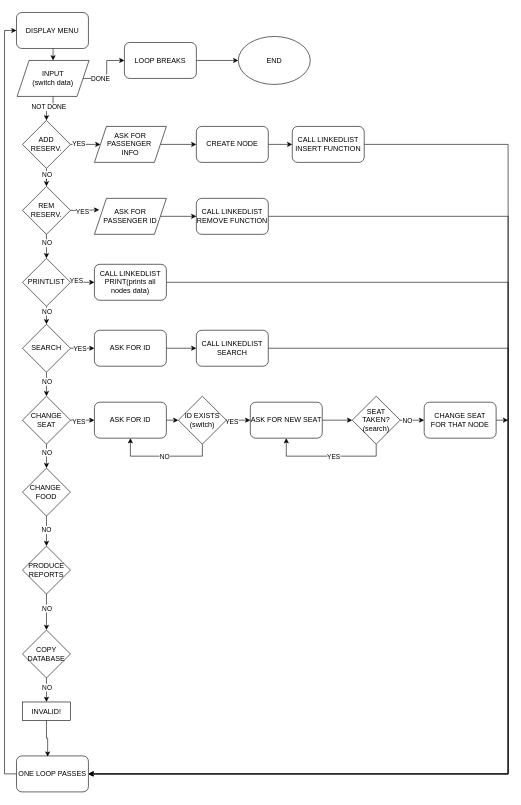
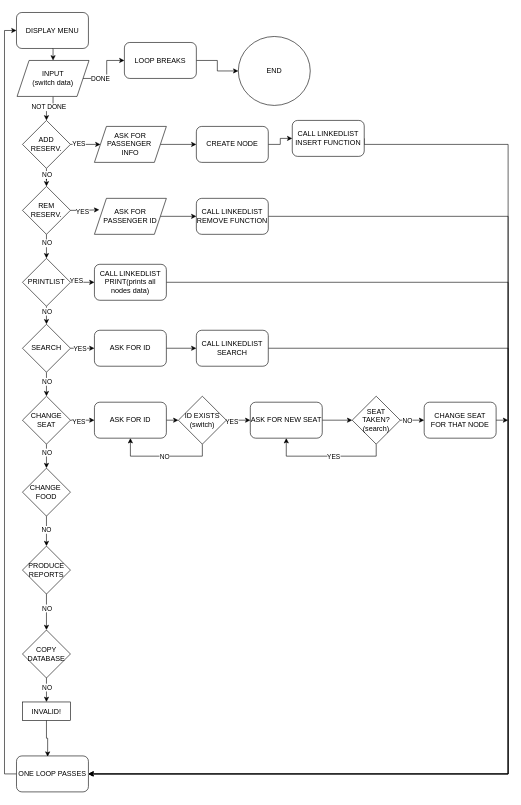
  <mxCell id="0" />
  <mxCell id="1" parent="0" />
  <mxCell id="2" style="edgeStyle=orthogonalEdgeStyle;rounded=0;orthogonalLoop=1;jettySize=auto;html=1;exitX=0.5;exitY=1;exitDx=0;exitDy=0;entryX=0.5;entryY=0;entryDx=0;entryDy=0;" edge="1" parent="1" source="3" target="8"><mxGeometry relative="1" as="geometry" /></mxCell>
  <mxCell id="3" value="DISPLAY MENU" style="rounded=1;whiteSpace=wrap;html=1;" vertex="1" parent="1"><mxGeometry x="20" y="20" width="120" height="60" as="geometry" /></mxCell>
  <mxCell id="4" style="edgeStyle=orthogonalEdgeStyle;rounded=0;orthogonalLoop=1;jettySize=auto;html=1;exitX=0.5;exitY=1;exitDx=0;exitDy=0;entryX=0.5;entryY=0;entryDx=0;entryDy=0;" edge="1" parent="1" source="8" target="13"><mxGeometry relative="1" as="geometry" /></mxCell>
  <mxCell id="5" value="NOT DONE" style="edgeLabel;html=1;align=center;verticalAlign=middle;resizable=0;points=[];" vertex="1" connectable="0" parent="4"><mxGeometry x="0.108" y="-3" relative="1" as="geometry"><mxPoint as="offset" /></mxGeometry></mxCell>
  <mxCell id="6" style="edgeStyle=orthogonalEdgeStyle;rounded=0;orthogonalLoop=1;jettySize=auto;html=1;exitX=1;exitY=0.5;exitDx=0;exitDy=0;entryX=0;entryY=0.5;entryDx=0;entryDy=0;" edge="1" parent="1" source="8" target="46"><mxGeometry relative="1" as="geometry" /></mxCell>
  <mxCell id="7" value="DONE" style="edgeLabel;html=1;align=center;verticalAlign=middle;resizable=0;points=[];" vertex="1" connectable="0" parent="6"><mxGeometry x="-0.436" y="1" relative="1" as="geometry"><mxPoint as="offset" /></mxGeometry></mxCell>
  <mxCell id="8" value="INPUT&lt;div&gt;(switch data)&lt;/div&gt;" style="shape=parallelogram;perimeter=parallelogramPerimeter;whiteSpace=wrap;html=1;fixedSize=1;" vertex="1" parent="1"><mxGeometry x="21" y="100" width="120" height="60" as="geometry" /></mxCell>
  <mxCell id="9" style="edgeStyle=orthogonalEdgeStyle;rounded=0;orthogonalLoop=1;jettySize=auto;html=1;exitX=0.5;exitY=1;exitDx=0;exitDy=0;" edge="1" parent="1" source="13" target="16"><mxGeometry relative="1" as="geometry" /></mxCell>
  <mxCell id="10" value="NO" style="edgeLabel;html=1;align=center;verticalAlign=middle;resizable=0;points=[];" vertex="1" connectable="0" parent="9"><mxGeometry x="0.198" relative="1" as="geometry"><mxPoint as="offset" /></mxGeometry></mxCell>
  <mxCell id="11" style="edgeStyle=orthogonalEdgeStyle;rounded=0;orthogonalLoop=1;jettySize=auto;html=1;exitX=1;exitY=0.5;exitDx=0;exitDy=0;entryX=0;entryY=0.5;entryDx=0;entryDy=0;" edge="1" parent="1" source="13" target="49"><mxGeometry relative="1" as="geometry" /></mxCell>
  <mxCell id="12" value="YES" style="edgeLabel;html=1;align=center;verticalAlign=middle;resizable=0;points=[];" vertex="1" connectable="0" parent="11"><mxGeometry x="-0.461" y="2" relative="1" as="geometry"><mxPoint as="offset" /></mxGeometry></mxCell>
  <mxCell id="13" value="ADD&lt;div&gt;RESERV.&lt;/div&gt;" style="rhombus;whiteSpace=wrap;html=1;" vertex="1" parent="1"><mxGeometry x="30" y="200" width="80" height="80" as="geometry" /></mxCell>
  <mxCell id="14" style="edgeStyle=orthogonalEdgeStyle;rounded=0;orthogonalLoop=1;jettySize=auto;html=1;exitX=0.5;exitY=1;exitDx=0;exitDy=0;" edge="1" parent="1" source="16" target="21"><mxGeometry relative="1" as="geometry" /></mxCell>
  <mxCell id="15" value="NO" style="edgeLabel;html=1;align=center;verticalAlign=middle;resizable=0;points=[];" vertex="1" connectable="0" parent="14"><mxGeometry x="-0.308" relative="1" as="geometry"><mxPoint as="offset" /></mxGeometry></mxCell>
  <mxCell id="16" value="&lt;div&gt;REM&lt;/div&gt;&lt;div&gt;RESERV.&lt;/div&gt;" style="rhombus;whiteSpace=wrap;html=1;" vertex="1" parent="1"><mxGeometry x="30" y="310" width="80" height="80" as="geometry" /></mxCell>
  <mxCell id="17" style="edgeStyle=orthogonalEdgeStyle;rounded=0;orthogonalLoop=1;jettySize=auto;html=1;exitX=0.5;exitY=1;exitDx=0;exitDy=0;entryX=0.5;entryY=0;entryDx=0;entryDy=0;" edge="1" parent="1" source="21" target="26"><mxGeometry relative="1" as="geometry" /></mxCell>
  <mxCell id="18" value="NO" style="edgeLabel;html=1;align=center;verticalAlign=middle;resizable=0;points=[];" vertex="1" connectable="0" parent="17"><mxGeometry x="-0.498" relative="1" as="geometry"><mxPoint as="offset" /></mxGeometry></mxCell>
  <mxCell id="19" style="edgeStyle=orthogonalEdgeStyle;rounded=0;orthogonalLoop=1;jettySize=auto;html=1;exitX=1;exitY=0.5;exitDx=0;exitDy=0;" edge="1" parent="1" source="21" target="61"><mxGeometry relative="1" as="geometry" /></mxCell>
  <mxCell id="20" value="YES" style="edgeLabel;html=1;align=center;verticalAlign=middle;resizable=0;points=[];" vertex="1" connectable="0" parent="19"><mxGeometry x="-0.537" y="4" relative="1" as="geometry"><mxPoint as="offset" /></mxGeometry></mxCell>
  <mxCell id="21" value="PRINTLIST" style="rhombus;whiteSpace=wrap;html=1;" vertex="1" parent="1"><mxGeometry x="30" y="430" width="80" height="80" as="geometry" /></mxCell>
  <mxCell id="22" style="edgeStyle=orthogonalEdgeStyle;rounded=0;orthogonalLoop=1;jettySize=auto;html=1;exitX=0.5;exitY=1;exitDx=0;exitDy=0;" edge="1" parent="1" source="26" target="31"><mxGeometry relative="1" as="geometry" /></mxCell>
  <mxCell id="23" value="NO" style="edgeLabel;html=1;align=center;verticalAlign=middle;resizable=0;points=[];" vertex="1" connectable="0" parent="22"><mxGeometry x="-0.229" relative="1" as="geometry"><mxPoint as="offset" /></mxGeometry></mxCell>
  <mxCell id="24" style="edgeStyle=orthogonalEdgeStyle;rounded=0;orthogonalLoop=1;jettySize=auto;html=1;exitX=1;exitY=0.5;exitDx=0;exitDy=0;" edge="1" parent="1" source="26" target="63"><mxGeometry relative="1" as="geometry" /></mxCell>
  <mxCell id="25" value="YES" style="edgeLabel;html=1;align=center;verticalAlign=middle;resizable=0;points=[];" vertex="1" connectable="0" parent="24"><mxGeometry x="-0.274" relative="1" as="geometry"><mxPoint as="offset" /></mxGeometry></mxCell>
  <mxCell id="26" value="SEARCH" style="rhombus;whiteSpace=wrap;html=1;" vertex="1" parent="1"><mxGeometry x="30" y="540" width="80" height="80" as="geometry" /></mxCell>
  <mxCell id="27" style="edgeStyle=orthogonalEdgeStyle;rounded=0;orthogonalLoop=1;jettySize=auto;html=1;exitX=0.5;exitY=1;exitDx=0;exitDy=0;entryX=0.5;entryY=0;entryDx=0;entryDy=0;" edge="1" parent="1" source="31" target="34"><mxGeometry relative="1" as="geometry" /></mxCell>
  <mxCell id="28" value="NO" style="edgeLabel;html=1;align=center;verticalAlign=middle;resizable=0;points=[];" vertex="1" connectable="0" parent="27"><mxGeometry x="-0.334" relative="1" as="geometry"><mxPoint as="offset" /></mxGeometry></mxCell>
  <mxCell id="29" style="edgeStyle=orthogonalEdgeStyle;rounded=0;orthogonalLoop=1;jettySize=auto;html=1;exitX=1;exitY=0.5;exitDx=0;exitDy=0;entryX=0;entryY=0.5;entryDx=0;entryDy=0;" edge="1" parent="1" source="31" target="67"><mxGeometry relative="1" as="geometry" /></mxCell>
  <mxCell id="30" value="YES" style="edgeLabel;html=1;align=center;verticalAlign=middle;resizable=0;points=[];" vertex="1" connectable="0" parent="29"><mxGeometry x="-0.326" y="-2" relative="1" as="geometry"><mxPoint as="offset" /></mxGeometry></mxCell>
  <mxCell id="31" value="CHANGE&lt;div&gt;SEAT&lt;/div&gt;" style="rhombus;whiteSpace=wrap;html=1;" vertex="1" parent="1"><mxGeometry x="30" y="660" width="80" height="80" as="geometry" /></mxCell>
  <mxCell id="32" style="edgeStyle=orthogonalEdgeStyle;rounded=0;orthogonalLoop=1;jettySize=auto;html=1;exitX=0.5;exitY=1;exitDx=0;exitDy=0;entryX=0.5;entryY=0;entryDx=0;entryDy=0;" edge="1" parent="1" source="34" target="37"><mxGeometry relative="1" as="geometry" /></mxCell>
  <mxCell id="33" value="NO" style="edgeLabel;html=1;align=center;verticalAlign=middle;resizable=0;points=[];" vertex="1" connectable="0" parent="32"><mxGeometry x="-0.105" y="-1" relative="1" as="geometry"><mxPoint as="offset" /></mxGeometry></mxCell>
  <mxCell id="34" value="CHANGE&amp;nbsp;&lt;div&gt;FOOD&lt;/div&gt;" style="rhombus;whiteSpace=wrap;html=1;" vertex="1" parent="1"><mxGeometry x="30" y="780" width="80" height="80" as="geometry" /></mxCell>
  <mxCell id="35" style="edgeStyle=orthogonalEdgeStyle;rounded=0;orthogonalLoop=1;jettySize=auto;html=1;exitX=0.5;exitY=1;exitDx=0;exitDy=0;" edge="1" parent="1" source="37" target="40"><mxGeometry relative="1" as="geometry" /></mxCell>
  <mxCell id="36" value="NO" style="edgeLabel;html=1;align=center;verticalAlign=middle;resizable=0;points=[];" vertex="1" connectable="0" parent="35"><mxGeometry x="-0.244" relative="1" as="geometry"><mxPoint as="offset" /></mxGeometry></mxCell>
  <mxCell id="37" value="PRODUCE&lt;div&gt;REPORTS&lt;/div&gt;" style="rhombus;whiteSpace=wrap;html=1;" vertex="1" parent="1"><mxGeometry x="30" y="910" width="80" height="80" as="geometry" /></mxCell>
  <mxCell id="38" style="edgeStyle=orthogonalEdgeStyle;rounded=0;orthogonalLoop=1;jettySize=auto;html=1;exitX=0.5;exitY=1;exitDx=0;exitDy=0;entryX=0.5;entryY=0;entryDx=0;entryDy=0;" edge="1" parent="1" source="40" target="43"><mxGeometry relative="1" as="geometry" /></mxCell>
  <mxCell id="39" value="NO" style="edgeLabel;html=1;align=center;verticalAlign=middle;resizable=0;points=[];" vertex="1" connectable="0" parent="38"><mxGeometry x="-0.234" relative="1" as="geometry"><mxPoint as="offset" /></mxGeometry></mxCell>
  <mxCell id="40" value="COPY DATABASE" style="rhombus;whiteSpace=wrap;html=1;" vertex="1" parent="1"><mxGeometry x="30" y="1050" width="80" height="80" as="geometry" /></mxCell>
  <mxCell id="41" style="edgeStyle=orthogonalEdgeStyle;rounded=0;orthogonalLoop=1;jettySize=auto;html=1;exitX=0;exitY=0.5;exitDx=0;exitDy=0;entryX=0;entryY=0.5;entryDx=0;entryDy=0;" edge="1" parent="1" source="42" target="3"><mxGeometry relative="1" as="geometry" /></mxCell>
  <mxCell id="42" value="ONE LOOP PASSES" style="rounded=1;whiteSpace=wrap;html=1;" vertex="1" parent="1"><mxGeometry x="20" y="1260" width="120" height="60" as="geometry" /></mxCell>
  <mxCell id="43" value="INVALID!" style="rounded=0;whiteSpace=wrap;html=1;" vertex="1" parent="1"><mxGeometry x="30" y="1170" width="80" height="31" as="geometry" /></mxCell>
  <mxCell id="44" style="edgeStyle=orthogonalEdgeStyle;rounded=0;orthogonalLoop=1;jettySize=auto;html=1;exitX=0.5;exitY=1;exitDx=0;exitDy=0;entryX=0.433;entryY=0.02;entryDx=0;entryDy=0;entryPerimeter=0;" edge="1" parent="1" source="43" target="42"><mxGeometry relative="1" as="geometry" /></mxCell>
  <mxCell id="45" style="edgeStyle=orthogonalEdgeStyle;rounded=0;orthogonalLoop=1;jettySize=auto;html=1;exitX=1;exitY=0.5;exitDx=0;exitDy=0;entryX=0;entryY=0.5;entryDx=0;entryDy=0;" edge="1" parent="1" source="46" target="47"><mxGeometry relative="1" as="geometry" /></mxCell>
  <mxCell id="46" value="LOOP BREAKS" style="rounded=1;whiteSpace=wrap;html=1;" vertex="1" parent="1"><mxGeometry x="200" y="70" width="120" height="60" as="geometry" /></mxCell>
- <mxCell id="47" value="END" style="ellipse;whiteSpace=wrap;html=1;" vertex="1" parent="1"><mxGeometry x="390" y="60" width="120" height="80" as="geometry" /></mxCell>
+ <mxCell id="47" value="END" style="ellipse;whiteSpace=wrap;html=1;" vertex="1" parent="1"><mxGeometry x="390" y="60" width="120" height="115" as="geometry" /></mxCell>
  <mxCell id="48" style="edgeStyle=orthogonalEdgeStyle;rounded=0;orthogonalLoop=1;jettySize=auto;html=1;exitX=1;exitY=0.5;exitDx=0;exitDy=0;" edge="1" parent="1" source="49" target="51"><mxGeometry relative="1" as="geometry" /></mxCell>
  <mxCell id="49" value="ASK FOR PASSENGER&amp;nbsp;&lt;div&gt;INFO&lt;/div&gt;" style="shape=parallelogram;perimeter=parallelogramPerimeter;whiteSpace=wrap;html=1;fixedSize=1;" vertex="1" parent="1"><mxGeometry x="150" y="210" width="120" height="60" as="geometry" /></mxCell>
  <mxCell id="50" style="edgeStyle=orthogonalEdgeStyle;rounded=0;orthogonalLoop=1;jettySize=auto;html=1;exitX=1;exitY=0.5;exitDx=0;exitDy=0;entryX=0;entryY=0.5;entryDx=0;entryDy=0;" edge="1" parent="1" source="51" target="53"><mxGeometry relative="1" as="geometry" /></mxCell>
  <mxCell id="51" value="CREATE NODE" style="rounded=1;whiteSpace=wrap;html=1;" vertex="1" parent="1"><mxGeometry x="320" y="210" width="120" height="60" as="geometry" /></mxCell>
  <mxCell id="52" style="edgeStyle=orthogonalEdgeStyle;rounded=0;orthogonalLoop=1;jettySize=auto;html=1;exitX=1;exitY=0.5;exitDx=0;exitDy=0;entryX=1;entryY=0.5;entryDx=0;entryDy=0;" edge="1" parent="1" source="53" target="42"><mxGeometry relative="1" as="geometry"><Array as="points"><mxPoint x="840" y="240" /><mxPoint x="840" y="1290" /></Array></mxGeometry></mxCell>
- <mxCell id="53" value="CALL LINKEDLIST INSERT FUNCTION" style="rounded=1;whiteSpace=wrap;html=1;" vertex="1" parent="1"><mxGeometry x="480" y="210" width="120" height="60" as="geometry" /></mxCell>
+ <mxCell id="53" value="CALL LINKEDLIST INSERT FUNCTION" style="rounded=1;whiteSpace=wrap;html=1;" vertex="1" parent="1"><mxGeometry x="480" y="200" width="120" height="60" as="geometry" /></mxCell>
  <mxCell id="54" style="edgeStyle=orthogonalEdgeStyle;rounded=0;orthogonalLoop=1;jettySize=auto;html=1;exitX=1;exitY=0.5;exitDx=0;exitDy=0;entryX=0;entryY=0.5;entryDx=0;entryDy=0;" edge="1" parent="1" source="55" target="57"><mxGeometry relative="1" as="geometry" /></mxCell>
  <mxCell id="55" value="ASK FOR PASSENGER ID" style="shape=parallelogram;perimeter=parallelogramPerimeter;whiteSpace=wrap;html=1;fixedSize=1;" vertex="1" parent="1"><mxGeometry x="150" y="330" width="120" height="60" as="geometry" /></mxCell>
  <mxCell id="56" style="edgeStyle=orthogonalEdgeStyle;rounded=0;orthogonalLoop=1;jettySize=auto;html=1;exitX=1;exitY=0.5;exitDx=0;exitDy=0;entryX=1;entryY=0.5;entryDx=0;entryDy=0;" edge="1" parent="1" source="57" target="42"><mxGeometry relative="1" as="geometry"><mxPoint x="830" y="1170" as="targetPoint" /><Array as="points"><mxPoint x="840" y="360" /><mxPoint x="840" y="1290" /></Array></mxGeometry></mxCell>
  <mxCell id="57" value="CALL LINKEDLIST&lt;div&gt;REMOVE FUNCTION&lt;/div&gt;" style="rounded=1;whiteSpace=wrap;html=1;" vertex="1" parent="1"><mxGeometry x="320" y="330" width="120" height="60" as="geometry" /></mxCell>
  <mxCell id="58" style="edgeStyle=orthogonalEdgeStyle;rounded=0;orthogonalLoop=1;jettySize=auto;html=1;exitX=1;exitY=0.5;exitDx=0;exitDy=0;entryX=0.067;entryY=0.318;entryDx=0;entryDy=0;entryPerimeter=0;" edge="1" parent="1" source="16" target="55"><mxGeometry relative="1" as="geometry" /></mxCell>
  <mxCell id="59" value="YES" style="edgeLabel;html=1;align=center;verticalAlign=middle;resizable=0;points=[];" vertex="1" connectable="0" parent="58"><mxGeometry x="-0.235" y="-1" relative="1" as="geometry"><mxPoint as="offset" /></mxGeometry></mxCell>
  <mxCell id="60" style="edgeStyle=orthogonalEdgeStyle;rounded=0;orthogonalLoop=1;jettySize=auto;html=1;exitX=1;exitY=0.5;exitDx=0;exitDy=0;" edge="1" parent="1" source="61"><mxGeometry relative="1" as="geometry"><mxPoint x="140" y="1290" as="targetPoint" /><Array as="points"><mxPoint x="840" y="470" /><mxPoint x="840" y="1290" /><mxPoint x="150" y="1290" /></Array></mxGeometry></mxCell>
  <mxCell id="61" value="CALL LINKEDLIST&lt;div&gt;PRINT(prints all nodes data)&lt;/div&gt;" style="rounded=1;whiteSpace=wrap;html=1;" vertex="1" parent="1"><mxGeometry x="150" y="440" width="120" height="60" as="geometry" /></mxCell>
  <mxCell id="62" style="edgeStyle=orthogonalEdgeStyle;rounded=0;orthogonalLoop=1;jettySize=auto;html=1;exitX=1;exitY=0.5;exitDx=0;exitDy=0;" edge="1" parent="1" source="63" target="65"><mxGeometry relative="1" as="geometry" /></mxCell>
  <mxCell id="63" value="ASK FOR ID" style="rounded=1;whiteSpace=wrap;html=1;" vertex="1" parent="1"><mxGeometry x="150" y="550" width="120" height="60" as="geometry" /></mxCell>
  <mxCell id="64" style="edgeStyle=orthogonalEdgeStyle;rounded=0;orthogonalLoop=1;jettySize=auto;html=1;exitX=1;exitY=0.5;exitDx=0;exitDy=0;entryX=1;entryY=0.5;entryDx=0;entryDy=0;" edge="1" parent="1" source="65" target="42"><mxGeometry relative="1" as="geometry"><mxPoint x="840" y="1290" as="targetPoint" /><Array as="points"><mxPoint x="840" y="580" /><mxPoint x="840" y="1290" /></Array></mxGeometry></mxCell>
  <mxCell id="65" value="CALL LINKEDLIST&lt;div&gt;SEARCH&lt;/div&gt;" style="rounded=1;whiteSpace=wrap;html=1;" vertex="1" parent="1"><mxGeometry x="320" y="550" width="120" height="60" as="geometry" /></mxCell>
  <mxCell id="66" style="edgeStyle=orthogonalEdgeStyle;rounded=0;orthogonalLoop=1;jettySize=auto;html=1;exitX=1;exitY=0.5;exitDx=0;exitDy=0;entryX=0;entryY=0.5;entryDx=0;entryDy=0;" edge="1" parent="1" source="67" target="81"><mxGeometry relative="1" as="geometry" /></mxCell>
  <mxCell id="67" value="ASK FOR ID" style="rounded=1;whiteSpace=wrap;html=1;" vertex="1" parent="1"><mxGeometry x="150" y="670" width="120" height="60" as="geometry" /></mxCell>
  <mxCell id="68" style="edgeStyle=orthogonalEdgeStyle;rounded=0;orthogonalLoop=1;jettySize=auto;html=1;exitX=1;exitY=0.5;exitDx=0;exitDy=0;entryX=0;entryY=0.5;entryDx=0;entryDy=0;" edge="1" parent="1" source="69" target="74"><mxGeometry relative="1" as="geometry" /></mxCell>
  <mxCell id="69" value="ASK FOR NEW SEAT" style="rounded=1;whiteSpace=wrap;html=1;" vertex="1" parent="1"><mxGeometry x="410" y="670" width="120" height="60" as="geometry" /></mxCell>
  <mxCell id="70" style="edgeStyle=orthogonalEdgeStyle;rounded=0;orthogonalLoop=1;jettySize=auto;html=1;exitX=0.5;exitY=1;exitDx=0;exitDy=0;entryX=0.5;entryY=1;entryDx=0;entryDy=0;" edge="1" parent="1" source="74" target="69"><mxGeometry relative="1" as="geometry" /></mxCell>
  <mxCell id="71" value="YES" style="edgeLabel;html=1;align=center;verticalAlign=middle;resizable=0;points=[];" vertex="1" connectable="0" parent="70"><mxGeometry x="-0.077" y="1" relative="1" as="geometry"><mxPoint as="offset" /></mxGeometry></mxCell>
  <mxCell id="72" style="edgeStyle=orthogonalEdgeStyle;rounded=0;orthogonalLoop=1;jettySize=auto;html=1;exitX=1;exitY=0.5;exitDx=0;exitDy=0;entryX=0;entryY=0.5;entryDx=0;entryDy=0;" edge="1" parent="1" source="74" target="76"><mxGeometry relative="1" as="geometry" /></mxCell>
  <mxCell id="73" value="NO" style="edgeLabel;html=1;align=center;verticalAlign=middle;resizable=0;points=[];" vertex="1" connectable="0" parent="72"><mxGeometry x="-0.458" relative="1" as="geometry"><mxPoint as="offset" /></mxGeometry></mxCell>
  <mxCell id="74" value="SEAT&lt;div&gt;TAKEN?&lt;/div&gt;&lt;div&gt;(search)&lt;/div&gt;" style="rhombus;whiteSpace=wrap;html=1;" vertex="1" parent="1"><mxGeometry x="580" y="660" width="80" height="80" as="geometry" /></mxCell>
  <mxCell id="75" style="edgeStyle=orthogonalEdgeStyle;rounded=0;orthogonalLoop=1;jettySize=auto;html=1;exitX=1;exitY=0.5;exitDx=0;exitDy=0;" edge="1" parent="1" source="76"><mxGeometry relative="1" as="geometry"><mxPoint x="840" y="700" as="targetPoint" /></mxGeometry></mxCell>
  <mxCell id="76" value="CHANGE SEAT&lt;div&gt;FOR THAT NODE&lt;/div&gt;" style="rounded=1;whiteSpace=wrap;html=1;" vertex="1" parent="1"><mxGeometry x="700" y="670" width="120" height="60" as="geometry" /></mxCell>
  <mxCell id="77" style="edgeStyle=orthogonalEdgeStyle;rounded=0;orthogonalLoop=1;jettySize=auto;html=1;exitX=0.5;exitY=1;exitDx=0;exitDy=0;entryX=0.5;entryY=1;entryDx=0;entryDy=0;" edge="1" parent="1" source="81" target="67"><mxGeometry relative="1" as="geometry" /></mxCell>
  <mxCell id="78" value="NO" style="edgeLabel;html=1;align=center;verticalAlign=middle;resizable=0;points=[];" vertex="1" connectable="0" parent="77"><mxGeometry x="-0.007" y="1" relative="1" as="geometry"><mxPoint as="offset" /></mxGeometry></mxCell>
  <mxCell id="79" style="edgeStyle=orthogonalEdgeStyle;rounded=0;orthogonalLoop=1;jettySize=auto;html=1;exitX=1;exitY=0.5;exitDx=0;exitDy=0;entryX=0;entryY=0.5;entryDx=0;entryDy=0;" edge="1" parent="1" source="81" target="69"><mxGeometry relative="1" as="geometry" /></mxCell>
  <mxCell id="80" value="YES" style="edgeLabel;html=1;align=center;verticalAlign=middle;resizable=0;points=[];" vertex="1" connectable="0" parent="79"><mxGeometry x="-0.6" y="-2" relative="1" as="geometry"><mxPoint as="offset" /></mxGeometry></mxCell>
  <mxCell id="81" value="ID EXISTS&lt;div&gt;(switch)&lt;/div&gt;" style="rhombus;whiteSpace=wrap;html=1;" vertex="1" parent="1"><mxGeometry x="290" y="660" width="80" height="80" as="geometry" /></mxCell>
